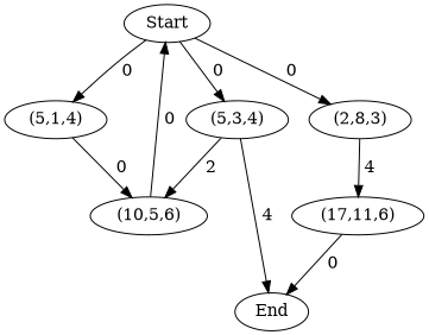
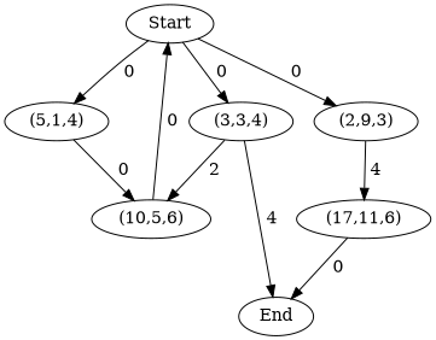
  digraph {
    splines=true
    node [shape=ellipse]
    n1 [height=0.3 label=Start width=0.3]
    n2 [height=0.3 label="(5,1,4)" width=0.3]
-   n3 [height=0.3 label="(5,3,4)" width=0.3]
-   n4 [height=0.3 label="(2,8,3)" width=0.3]
+   n3 [height=0.3 label="(3,3,4)" width=0.3]
+   n4 [height=0.3 label="(2,9,3)" width=0.3]
    n5 [height=0.3 label="(10,5,6)" width=0.3]
    n6 [height=0.3 label=End width=0.3]
    n7 [height=0.3 label="(17,11,6)" width=0.3]
    n1 -> n2 [label=" 0"]
    n1 -> n3 [label=" 0"]
    n1 -> n4 [label=" 0"]
    n2 -> n5 [label=" 0"]
    n3 -> n5 [label=" 2"]
    n3 -> n6 [label=" 4"]
    n4 -> n7 [label=" 4"]
    n5 -> n1 [label=" 0"]
    n7 -> n6 [label=" 0"]
  }
